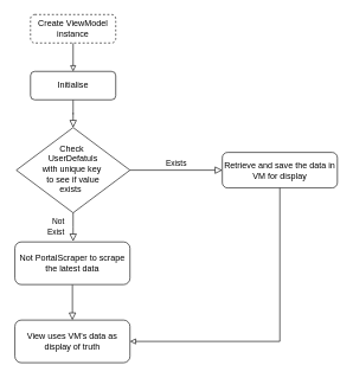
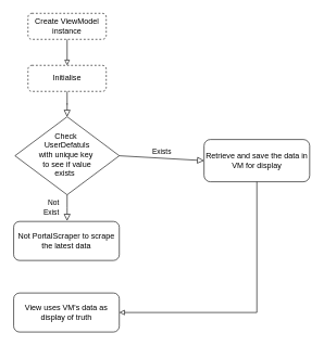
  <mxCell id="0" />
  <mxCell id="1" parent="0" />
  <mxCell id="2" value="" style="rounded=0;html=1;jettySize=auto;orthogonalLoop=1;fontSize=11;endArrow=block;endFill=0;endSize=8;strokeWidth=1;shadow=0;labelBackgroundColor=none;edgeStyle=orthogonalEdgeStyle;" edge="1" parent="1" source="3" target="6"><mxGeometry relative="1" as="geometry" /></mxCell>
- <mxCell id="3" value="Initialise" style="rounded=1;whiteSpace=wrap;html=1;fontSize=12;glass=0;strokeWidth=1;shadow=0;" vertex="1" parent="1"><mxGeometry x="42" y="100" width="120" height="40" as="geometry" /></mxCell>
+ <mxCell id="3" value="Initialise" style="rounded=1;whiteSpace=wrap;html=1;fontSize=12;glass=0;strokeWidth=1;shadow=0;dashed=1;" vertex="1" parent="1"><mxGeometry x="42" y="100" width="120" height="40" as="geometry" /></mxCell>
  <mxCell id="4" value="Not&lt;div&gt;Exist&lt;/div&gt;" style="rounded=0;html=1;jettySize=auto;orthogonalLoop=1;fontSize=11;endArrow=block;endFill=0;endSize=8;strokeWidth=1;shadow=0;labelBackgroundColor=none;edgeStyle=orthogonalEdgeStyle;align=right;" edge="1" parent="1" source="6"><mxGeometry x="0.05" y="-11" relative="1" as="geometry"><mxPoint as="offset" /><mxPoint x="102" y="339" as="targetPoint" /></mxGeometry></mxCell>
  <mxCell id="5" value="Exists" style="rounded=0;html=1;jettySize=auto;orthogonalLoop=1;fontSize=11;endArrow=block;endFill=0;endSize=8;strokeWidth=1;shadow=0;labelBackgroundColor=none;entryX=0;entryY=0.5;entryDx=0;entryDy=0;exitX=1;exitY=0.5;exitDx=0;exitDy=0;" edge="1" parent="1" source="6" target="7"><mxGeometry y="10" relative="1" as="geometry"><mxPoint as="offset" /></mxGeometry></mxCell>
  <mxCell id="6" value="Check&amp;nbsp;&lt;div&gt;UserDefatuls&lt;div&gt;with unique key&amp;nbsp;&lt;/div&gt;&lt;div&gt;to see if value&lt;/div&gt;&lt;div&gt;exists &amp;nbsp;&lt;/div&gt;&lt;/div&gt;" style="rhombus;whiteSpace=wrap;html=1;shadow=0;fontFamily=Helvetica;fontSize=12;align=center;strokeWidth=1;spacing=6;spacingTop=-4;" vertex="1" parent="1"><mxGeometry x="22" y="179" width="160" height="120" as="geometry" /></mxCell>
- <mxCell id="7" value="Retrieve and save the data in VM for display" style="rounded=1;whiteSpace=wrap;html=1;fontSize=12;glass=0;strokeWidth=1;shadow=0;" vertex="1" parent="1"><mxGeometry x="312" y="214" width="162" height="50" as="geometry" /></mxCell>
- <mxCell id="8" value="" style="rounded=0;html=1;jettySize=auto;orthogonalLoop=1;fontSize=11;endArrow=block;endFill=0;endSize=8;strokeWidth=1;shadow=0;labelBackgroundColor=none;edgeStyle=orthogonalEdgeStyle;entryX=0.5;entryY=0;entryDx=0;entryDy=0;" edge="1" parent="1" source="13" target="11"><mxGeometry x="-0.024" y="30" relative="1" as="geometry"><mxPoint as="offset" /><mxPoint x="102" y="501" as="targetPoint" /><mxPoint x="102" y="460" as="sourcePoint" /></mxGeometry></mxCell>
+ <mxCell id="7" value="Retrieve and save the data in VM for display" style="rounded=1;whiteSpace=wrap;html=1;fontSize=12;glass=0;strokeWidth=1;shadow=0;" vertex="1" parent="1"><mxGeometry x="312" y="214" width="162" height="65" as="geometry" /></mxCell>
  <mxCell id="9" style="edgeStyle=orthogonalEdgeStyle;rounded=0;orthogonalLoop=1;jettySize=auto;html=1;exitX=0.5;exitY=1;exitDx=0;exitDy=0;entryX=0.5;entryY=0;entryDx=0;entryDy=0;endArrow=block;endFill=0;" edge="1" parent="1" source="10" target="3"><mxGeometry relative="1" as="geometry" /></mxCell>
  <mxCell id="10" value="Create ViewModel instance" style="rounded=1;whiteSpace=wrap;html=1;fontSize=12;glass=0;strokeWidth=1;shadow=0;dashed=1;" vertex="1" parent="1"><mxGeometry x="42" y="20" width="120" height="40" as="geometry" /></mxCell>
  <mxCell id="11" value="View uses VM's data as display of truth" style="rounded=1;whiteSpace=wrap;html=1;fontSize=12;glass=0;strokeWidth=1;shadow=0;" vertex="1" parent="1"><mxGeometry x="20" y="450" width="162" height="60" as="geometry" /></mxCell>
  <mxCell id="12" value="" style="endArrow=block;html=1;rounded=0;exitX=0.5;exitY=1;exitDx=0;exitDy=0;entryX=1;entryY=0.5;entryDx=0;entryDy=0;edgeStyle=orthogonalEdgeStyle;endFill=0;" edge="1" parent="1" source="7" target="11"><mxGeometry width="50" height="50" relative="1" as="geometry"><mxPoint x="251" y="350" as="sourcePoint" /><mxPoint x="301" y="300" as="targetPoint" /><Array as="points"><mxPoint x="393" y="480" /></Array></mxGeometry></mxCell>
  <mxCell id="13" value="Not PortalScraper to scrape the latest data" style="rounded=1;whiteSpace=wrap;html=1;fontSize=12;glass=0;strokeWidth=1;shadow=0;" vertex="1" parent="1"><mxGeometry x="20" y="340" width="162" height="60" as="geometry" /></mxCell>
